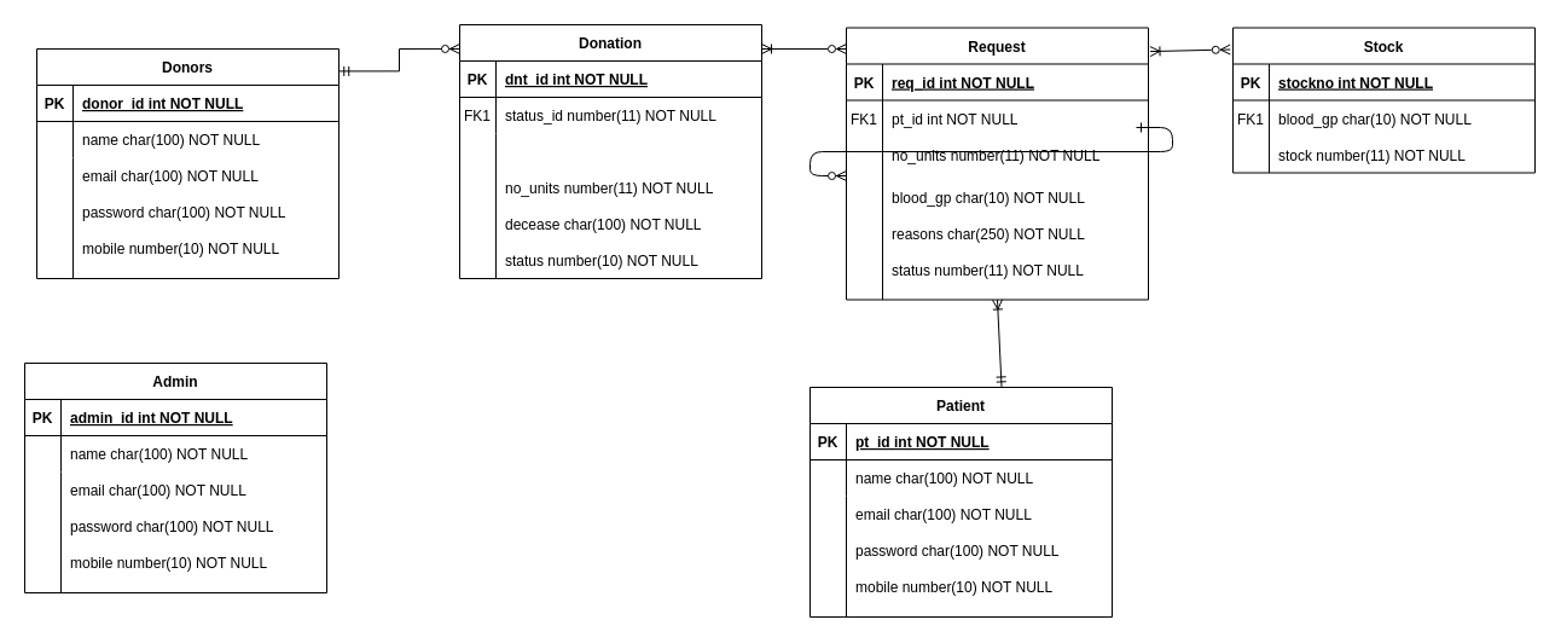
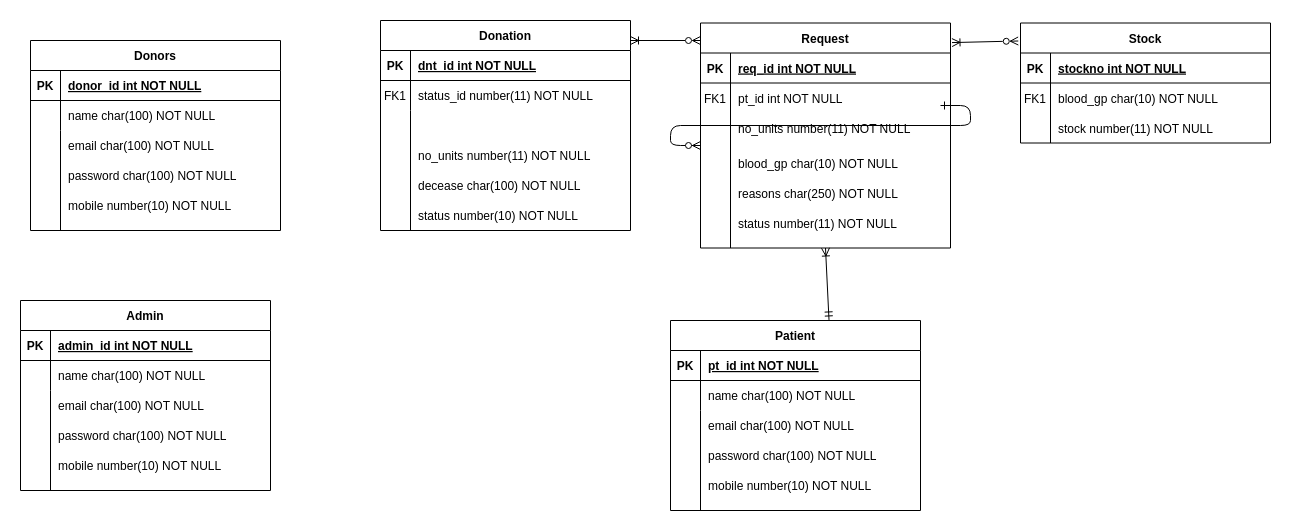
  <mxCell id="0" />
  <mxCell id="1" parent="0" />
  <mxCell id="2" value="" style="edgeStyle=entityRelationEdgeStyle;endArrow=ERzeroToMany;startArrow=ERone;endFill=1;startFill=0;" parent="1" edge="1"><mxGeometry width="100" height="100" relative="1" as="geometry"><mxPoint x="940" y="105" as="sourcePoint" /><mxPoint x="700" y="145" as="targetPoint" /></mxGeometry></mxCell>
  <mxCell id="3" value="Stock" style="shape=table;startSize=30;container=1;collapsible=1;childLayout=tableLayout;fixedRows=1;rowLines=0;fontStyle=1;align=center;resizeLast=1;" parent="1" vertex="1"><mxGeometry x="1020" y="22.5" width="250" height="120" as="geometry" /></mxCell>
  <mxCell id="4" value="" style="shape=partialRectangle;collapsible=0;dropTarget=0;pointerEvents=0;fillColor=none;points=[[0,0.5],[1,0.5]];portConstraint=eastwest;top=0;left=0;right=0;bottom=1;" parent="3" vertex="1"><mxGeometry y="30" width="250" height="30" as="geometry" /></mxCell>
  <mxCell id="5" value="PK" style="shape=partialRectangle;overflow=hidden;connectable=0;fillColor=none;top=0;left=0;bottom=0;right=0;fontStyle=1;" parent="4" vertex="1"><mxGeometry width="30" height="30" as="geometry"><mxRectangle width="30" height="30" as="alternateBounds" /></mxGeometry></mxCell>
  <mxCell id="6" value="stockno int NOT NULL " style="shape=partialRectangle;overflow=hidden;connectable=0;fillColor=none;top=0;left=0;bottom=0;right=0;align=left;spacingLeft=6;fontStyle=5;" parent="4" vertex="1"><mxGeometry x="30" width="220" height="30" as="geometry"><mxRectangle width="220" height="30" as="alternateBounds" /></mxGeometry></mxCell>
  <mxCell id="7" value="" style="shape=partialRectangle;collapsible=0;dropTarget=0;pointerEvents=0;fillColor=none;points=[[0,0.5],[1,0.5]];portConstraint=eastwest;top=0;left=0;right=0;bottom=0;" parent="3" vertex="1"><mxGeometry y="60" width="250" height="30" as="geometry" /></mxCell>
  <mxCell id="8" value="FK1" style="shape=partialRectangle;overflow=hidden;connectable=0;fillColor=none;top=0;left=0;bottom=0;right=0;" parent="7" vertex="1"><mxGeometry width="30" height="30" as="geometry"><mxRectangle width="30" height="30" as="alternateBounds" /></mxGeometry></mxCell>
  <mxCell id="9" value="blood_gp char(10) NOT NULL" style="shape=partialRectangle;overflow=hidden;connectable=0;fillColor=none;top=0;left=0;bottom=0;right=0;align=left;spacingLeft=6;" parent="7" vertex="1"><mxGeometry x="30" width="220" height="30" as="geometry"><mxRectangle width="220" height="30" as="alternateBounds" /></mxGeometry></mxCell>
  <mxCell id="10" value="" style="shape=partialRectangle;collapsible=0;dropTarget=0;pointerEvents=0;fillColor=none;points=[[0,0.5],[1,0.5]];portConstraint=eastwest;top=0;left=0;right=0;bottom=0;" parent="3" vertex="1"><mxGeometry y="90" width="250" height="30" as="geometry" /></mxCell>
  <mxCell id="11" value="" style="shape=partialRectangle;overflow=hidden;connectable=0;fillColor=none;top=0;left=0;bottom=0;right=0;" parent="10" vertex="1"><mxGeometry width="30" height="30" as="geometry"><mxRectangle width="30" height="30" as="alternateBounds" /></mxGeometry></mxCell>
  <mxCell id="12" value="stock number(11) NOT NULL" style="shape=partialRectangle;overflow=hidden;connectable=0;fillColor=none;top=0;left=0;bottom=0;right=0;align=left;spacingLeft=6;" parent="10" vertex="1"><mxGeometry x="30" width="220" height="30" as="geometry"><mxRectangle width="220" height="30" as="alternateBounds" /></mxGeometry></mxCell>
  <mxCell id="13" value="" style="group" parent="1" vertex="1" connectable="0"><mxGeometry x="670" y="320" width="250" height="190" as="geometry" /></mxCell>
  <mxCell id="14" value="Patient" style="shape=table;startSize=30;container=1;collapsible=1;childLayout=tableLayout;fixedRows=1;rowLines=0;fontStyle=1;align=center;resizeLast=1;" parent="13" vertex="1"><mxGeometry width="250" height="190" as="geometry" /></mxCell>
  <mxCell id="15" value="" style="shape=partialRectangle;collapsible=0;dropTarget=0;pointerEvents=0;fillColor=none;points=[[0,0.5],[1,0.5]];portConstraint=eastwest;top=0;left=0;right=0;bottom=1;" parent="14" vertex="1"><mxGeometry y="30" width="250" height="30" as="geometry" /></mxCell>
  <mxCell id="16" value="PK" style="shape=partialRectangle;overflow=hidden;connectable=0;fillColor=none;top=0;left=0;bottom=0;right=0;fontStyle=1;" parent="15" vertex="1"><mxGeometry width="30" height="30" as="geometry"><mxRectangle width="30" height="30" as="alternateBounds" /></mxGeometry></mxCell>
  <mxCell id="17" value="pt_id int NOT NULL " style="shape=partialRectangle;overflow=hidden;connectable=0;fillColor=none;top=0;left=0;bottom=0;right=0;align=left;spacingLeft=6;fontStyle=5;" parent="15" vertex="1"><mxGeometry x="30" width="220" height="30" as="geometry"><mxRectangle width="220" height="30" as="alternateBounds" /></mxGeometry></mxCell>
  <mxCell id="18" value="" style="shape=partialRectangle;collapsible=0;dropTarget=0;pointerEvents=0;fillColor=none;points=[[0,0.5],[1,0.5]];portConstraint=eastwest;top=0;left=0;right=0;bottom=0;" parent="14" vertex="1"><mxGeometry y="60" width="250" height="30" as="geometry" /></mxCell>
  <mxCell id="19" value="" style="shape=partialRectangle;overflow=hidden;connectable=0;fillColor=none;top=0;left=0;bottom=0;right=0;" parent="18" vertex="1"><mxGeometry width="30" height="30" as="geometry"><mxRectangle width="30" height="30" as="alternateBounds" /></mxGeometry></mxCell>
  <mxCell id="20" value="name char(100) NOT NULL" style="shape=partialRectangle;overflow=hidden;connectable=0;fillColor=none;top=0;left=0;bottom=0;right=0;align=left;spacingLeft=6;" parent="18" vertex="1"><mxGeometry x="30" width="220" height="30" as="geometry"><mxRectangle width="220" height="30" as="alternateBounds" /></mxGeometry></mxCell>
  <mxCell id="21" value="email char(100) NOT NULL" style="shape=partialRectangle;overflow=hidden;connectable=0;fillColor=none;top=0;left=0;bottom=0;right=0;align=left;spacingLeft=6;" parent="13" vertex="1"><mxGeometry x="30" y="90" width="220" height="30" as="geometry"><mxRectangle width="220" height="30" as="alternateBounds" /></mxGeometry></mxCell>
  <mxCell id="22" value="password char(100) NOT NULL" style="shape=partialRectangle;overflow=hidden;connectable=0;fillColor=none;top=0;left=0;bottom=0;right=0;align=left;spacingLeft=6;" parent="13" vertex="1"><mxGeometry x="30" y="120" width="220" height="30" as="geometry"><mxRectangle width="220" height="30" as="alternateBounds" /></mxGeometry></mxCell>
  <mxCell id="23" value="mobile number(10) NOT NULL" style="shape=partialRectangle;overflow=hidden;connectable=0;fillColor=none;top=0;left=0;bottom=0;right=0;align=left;spacingLeft=6;" parent="13" vertex="1"><mxGeometry x="30" y="150" width="220" height="30" as="geometry"><mxRectangle width="220" height="30" as="alternateBounds" /></mxGeometry></mxCell>
  <mxCell id="24" value="" style="endArrow=none;html=1;rounded=0;entryX=0.12;entryY=1;entryDx=0;entryDy=0;entryPerimeter=0;" parent="13" target="18" edge="1"><mxGeometry width="50" height="50" relative="1" as="geometry"><mxPoint x="30" y="190" as="sourcePoint" /><mxPoint x="210" y="100" as="targetPoint" /></mxGeometry></mxCell>
  <mxCell id="25" value="" style="group" parent="1" vertex="1" connectable="0"><mxGeometry x="30" y="40" width="250" height="190" as="geometry" /></mxCell>
  <mxCell id="26" value="Donors" style="shape=table;startSize=30;container=1;collapsible=1;childLayout=tableLayout;fixedRows=1;rowLines=0;fontStyle=1;align=center;resizeLast=1;" parent="25" vertex="1"><mxGeometry width="250" height="190" as="geometry" /></mxCell>
  <mxCell id="27" value="" style="shape=partialRectangle;collapsible=0;dropTarget=0;pointerEvents=0;fillColor=none;points=[[0,0.5],[1,0.5]];portConstraint=eastwest;top=0;left=0;right=0;bottom=1;" parent="26" vertex="1"><mxGeometry y="30" width="250" height="30" as="geometry" /></mxCell>
  <mxCell id="28" value="PK" style="shape=partialRectangle;overflow=hidden;connectable=0;fillColor=none;top=0;left=0;bottom=0;right=0;fontStyle=1;" parent="27" vertex="1"><mxGeometry width="30" height="30" as="geometry"><mxRectangle width="30" height="30" as="alternateBounds" /></mxGeometry></mxCell>
  <mxCell id="29" value="donor_id int NOT NULL " style="shape=partialRectangle;overflow=hidden;connectable=0;fillColor=none;top=0;left=0;bottom=0;right=0;align=left;spacingLeft=6;fontStyle=5;" parent="27" vertex="1"><mxGeometry x="30" width="220" height="30" as="geometry"><mxRectangle width="220" height="30" as="alternateBounds" /></mxGeometry></mxCell>
  <mxCell id="30" value="" style="shape=partialRectangle;collapsible=0;dropTarget=0;pointerEvents=0;fillColor=none;points=[[0,0.5],[1,0.5]];portConstraint=eastwest;top=0;left=0;right=0;bottom=0;" parent="26" vertex="1"><mxGeometry y="60" width="250" height="30" as="geometry" /></mxCell>
  <mxCell id="31" value="" style="shape=partialRectangle;overflow=hidden;connectable=0;fillColor=none;top=0;left=0;bottom=0;right=0;" parent="30" vertex="1"><mxGeometry width="30" height="30" as="geometry"><mxRectangle width="30" height="30" as="alternateBounds" /></mxGeometry></mxCell>
  <mxCell id="32" value="name char(100) NOT NULL" style="shape=partialRectangle;overflow=hidden;connectable=0;fillColor=none;top=0;left=0;bottom=0;right=0;align=left;spacingLeft=6;" parent="30" vertex="1"><mxGeometry x="30" width="220" height="30" as="geometry"><mxRectangle width="220" height="30" as="alternateBounds" /></mxGeometry></mxCell>
  <mxCell id="33" value="email char(100) NOT NULL" style="shape=partialRectangle;overflow=hidden;connectable=0;fillColor=none;top=0;left=0;bottom=0;right=0;align=left;spacingLeft=6;" parent="25" vertex="1"><mxGeometry x="30" y="90" width="220" height="30" as="geometry"><mxRectangle width="220" height="30" as="alternateBounds" /></mxGeometry></mxCell>
  <mxCell id="34" value="password char(100) NOT NULL" style="shape=partialRectangle;overflow=hidden;connectable=0;fillColor=none;top=0;left=0;bottom=0;right=0;align=left;spacingLeft=6;" parent="25" vertex="1"><mxGeometry x="30" y="120" width="220" height="30" as="geometry"><mxRectangle width="220" height="30" as="alternateBounds" /></mxGeometry></mxCell>
  <mxCell id="35" value="mobile number(10) NOT NULL" style="shape=partialRectangle;overflow=hidden;connectable=0;fillColor=none;top=0;left=0;bottom=0;right=0;align=left;spacingLeft=6;" parent="25" vertex="1"><mxGeometry x="30" y="150" width="220" height="30" as="geometry"><mxRectangle width="220" height="30" as="alternateBounds" /></mxGeometry></mxCell>
  <mxCell id="36" value="" style="endArrow=none;html=1;rounded=0;entryX=0.12;entryY=1;entryDx=0;entryDy=0;entryPerimeter=0;" parent="25" target="30" edge="1"><mxGeometry width="50" height="50" relative="1" as="geometry"><mxPoint x="30" y="190" as="sourcePoint" /><mxPoint x="210" y="100" as="targetPoint" /></mxGeometry></mxCell>
  <mxCell id="37" value="" style="group" parent="1" vertex="1" connectable="0"><mxGeometry x="380" y="20" width="250" height="210" as="geometry" /></mxCell>
  <mxCell id="38" value="Donation" style="shape=table;startSize=30;container=1;collapsible=1;childLayout=tableLayout;fixedRows=1;rowLines=0;fontStyle=1;align=center;resizeLast=1;" parent="37" vertex="1"><mxGeometry width="250" height="210" as="geometry" /></mxCell>
  <mxCell id="39" value="" style="shape=partialRectangle;collapsible=0;dropTarget=0;pointerEvents=0;fillColor=none;points=[[0,0.5],[1,0.5]];portConstraint=eastwest;top=0;left=0;right=0;bottom=1;" parent="38" vertex="1"><mxGeometry y="30" width="250" height="30" as="geometry" /></mxCell>
  <mxCell id="40" value="PK" style="shape=partialRectangle;overflow=hidden;connectable=0;fillColor=none;top=0;left=0;bottom=0;right=0;fontStyle=1;" parent="39" vertex="1"><mxGeometry width="30" height="30" as="geometry"><mxRectangle width="30" height="30" as="alternateBounds" /></mxGeometry></mxCell>
  <mxCell id="41" value="dnt_id int NOT NULL " style="shape=partialRectangle;overflow=hidden;connectable=0;fillColor=none;top=0;left=0;bottom=0;right=0;align=left;spacingLeft=6;fontStyle=5;" parent="39" vertex="1"><mxGeometry x="30" width="220" height="30" as="geometry"><mxRectangle width="220" height="30" as="alternateBounds" /></mxGeometry></mxCell>
  <mxCell id="42" value="" style="shape=partialRectangle;collapsible=0;dropTarget=0;pointerEvents=0;fillColor=none;points=[[0,0.5],[1,0.5]];portConstraint=eastwest;top=0;left=0;right=0;bottom=0;" parent="38" vertex="1"><mxGeometry y="60" width="250" height="30" as="geometry" /></mxCell>
  <mxCell id="43" value="" style="shape=partialRectangle;overflow=hidden;connectable=0;fillColor=none;top=0;left=0;bottom=0;right=0;" parent="42" vertex="1"><mxGeometry width="30" height="30" as="geometry"><mxRectangle width="30" height="30" as="alternateBounds" /></mxGeometry></mxCell>
  <mxCell id="44" value="status_id number(11) NOT NULL" style="shape=partialRectangle;overflow=hidden;connectable=0;fillColor=none;top=0;left=0;bottom=0;right=0;align=left;spacingLeft=6;" parent="42" vertex="1"><mxGeometry x="30" width="220" height="30" as="geometry"><mxRectangle width="220" height="30" as="alternateBounds" /></mxGeometry></mxCell>
  <mxCell id="45" value="no_units number(11) NOT NULL" style="shape=partialRectangle;overflow=hidden;connectable=0;fillColor=none;top=0;left=0;bottom=0;right=0;align=left;spacingLeft=6;" parent="37" vertex="1"><mxGeometry x="30" y="120" width="220" height="30" as="geometry"><mxRectangle width="220" height="30" as="alternateBounds" /></mxGeometry></mxCell>
  <mxCell id="46" value="decease char(100) NOT NULL" style="shape=partialRectangle;overflow=hidden;connectable=0;fillColor=none;top=0;left=0;bottom=0;right=0;align=left;spacingLeft=6;" parent="37" vertex="1"><mxGeometry x="30" y="150" width="220" height="30" as="geometry"><mxRectangle width="220" height="30" as="alternateBounds" /></mxGeometry></mxCell>
  <mxCell id="47" value="status number(10) NOT NULL" style="shape=partialRectangle;overflow=hidden;connectable=0;fillColor=none;top=0;left=0;bottom=0;right=0;align=left;spacingLeft=6;" parent="37" vertex="1"><mxGeometry x="30" y="180" width="220" height="30" as="geometry"><mxRectangle width="220" height="30" as="alternateBounds" /></mxGeometry></mxCell>
  <mxCell id="48" value="" style="endArrow=none;html=1;rounded=0;" parent="37" edge="1"><mxGeometry width="50" height="50" relative="1" as="geometry"><mxPoint x="30" y="210" as="sourcePoint" /><mxPoint x="30" y="90" as="targetPoint" /></mxGeometry></mxCell>
  <mxCell id="49" value="FK1" style="shape=partialRectangle;overflow=hidden;connectable=0;fillColor=none;top=0;left=0;bottom=0;right=0;" parent="37" vertex="1"><mxGeometry y="60" width="30" height="30" as="geometry"><mxRectangle width="30" height="30" as="alternateBounds" /></mxGeometry></mxCell>
  <mxCell id="50" value="" style="group" parent="1" vertex="1" connectable="0"><mxGeometry x="700" y="22.5" width="250" height="225" as="geometry" /></mxCell>
  <mxCell id="51" value="Request" style="shape=table;startSize=30;container=1;collapsible=1;childLayout=tableLayout;fixedRows=1;rowLines=0;fontStyle=1;align=center;resizeLast=1;" parent="50" vertex="1"><mxGeometry width="250" height="225" as="geometry" /></mxCell>
  <mxCell id="52" value="" style="shape=partialRectangle;collapsible=0;dropTarget=0;pointerEvents=0;fillColor=none;points=[[0,0.5],[1,0.5]];portConstraint=eastwest;top=0;left=0;right=0;bottom=1;" parent="51" vertex="1"><mxGeometry y="30" width="250" height="30" as="geometry" /></mxCell>
  <mxCell id="53" value="PK" style="shape=partialRectangle;overflow=hidden;connectable=0;fillColor=none;top=0;left=0;bottom=0;right=0;fontStyle=1;" parent="52" vertex="1"><mxGeometry width="30" height="30" as="geometry"><mxRectangle width="30" height="30" as="alternateBounds" /></mxGeometry></mxCell>
  <mxCell id="54" value="req_id int NOT NULL " style="shape=partialRectangle;overflow=hidden;connectable=0;fillColor=none;top=0;left=0;bottom=0;right=0;align=left;spacingLeft=6;fontStyle=5;" parent="52" vertex="1"><mxGeometry x="30" width="220" height="30" as="geometry"><mxRectangle width="220" height="30" as="alternateBounds" /></mxGeometry></mxCell>
  <mxCell id="55" value="" style="shape=partialRectangle;collapsible=0;dropTarget=0;pointerEvents=0;fillColor=none;points=[[0,0.5],[1,0.5]];portConstraint=eastwest;top=0;left=0;right=0;bottom=0;" parent="51" vertex="1"><mxGeometry y="60" width="250" height="30" as="geometry" /></mxCell>
  <mxCell id="56" value="FK1" style="shape=partialRectangle;overflow=hidden;connectable=0;fillColor=none;top=0;left=0;bottom=0;right=0;" parent="55" vertex="1"><mxGeometry width="30" height="30" as="geometry"><mxRectangle width="30" height="30" as="alternateBounds" /></mxGeometry></mxCell>
  <mxCell id="57" value="pt_id int NOT NULL" style="shape=partialRectangle;overflow=hidden;connectable=0;fillColor=none;top=0;left=0;bottom=0;right=0;align=left;spacingLeft=6;" parent="55" vertex="1"><mxGeometry x="30" width="220" height="30" as="geometry"><mxRectangle width="220" height="30" as="alternateBounds" /></mxGeometry></mxCell>
  <mxCell id="58" value="" style="shape=partialRectangle;collapsible=0;dropTarget=0;pointerEvents=0;fillColor=none;points=[[0,0.5],[1,0.5]];portConstraint=eastwest;top=0;left=0;right=0;bottom=0;" parent="51" vertex="1"><mxGeometry y="90" width="250" height="30" as="geometry" /></mxCell>
  <mxCell id="59" value="" style="shape=partialRectangle;overflow=hidden;connectable=0;fillColor=none;top=0;left=0;bottom=0;right=0;" parent="58" vertex="1"><mxGeometry width="30" height="30" as="geometry"><mxRectangle width="30" height="30" as="alternateBounds" /></mxGeometry></mxCell>
  <mxCell id="60" value="no_units number(11) NOT NULL" style="shape=partialRectangle;overflow=hidden;connectable=0;fillColor=none;top=0;left=0;bottom=0;right=0;align=left;spacingLeft=6;" parent="58" vertex="1"><mxGeometry x="30" width="220" height="30" as="geometry"><mxRectangle width="220" height="30" as="alternateBounds" /></mxGeometry></mxCell>
  <mxCell id="61" value="blood_gp char(10) NOT NULL" style="shape=partialRectangle;overflow=hidden;connectable=0;fillColor=none;top=0;left=0;bottom=0;right=0;align=left;spacingLeft=6;" parent="50" vertex="1"><mxGeometry x="30" y="125" width="220" height="30" as="geometry"><mxRectangle width="220" height="30" as="alternateBounds" /></mxGeometry></mxCell>
  <mxCell id="62" value="reasons char(250) NOT NULL" style="shape=partialRectangle;overflow=hidden;connectable=0;fillColor=none;top=0;left=0;bottom=0;right=0;align=left;spacingLeft=6;" parent="50" vertex="1"><mxGeometry x="30" y="155" width="220" height="30" as="geometry"><mxRectangle width="220" height="30" as="alternateBounds" /></mxGeometry></mxCell>
  <mxCell id="63" value="status number(11) NOT NULL" style="shape=partialRectangle;overflow=hidden;connectable=0;fillColor=none;top=0;left=0;bottom=0;right=0;align=left;spacingLeft=6;" parent="50" vertex="1"><mxGeometry x="30" y="185" width="220" height="30" as="geometry"><mxRectangle width="220" height="30" as="alternateBounds" /></mxGeometry></mxCell>
  <mxCell id="64" value="" style="endArrow=none;html=1;rounded=0;entryX=0.12;entryY=0.968;entryDx=0;entryDy=0;entryPerimeter=0;" parent="50" target="58" edge="1"><mxGeometry width="50" height="50" relative="1" as="geometry"><mxPoint x="30" y="225" as="sourcePoint" /><mxPoint x="40" y="145" as="targetPoint" /></mxGeometry></mxCell>
- <mxCell id="65" value="" style="edgeStyle=orthogonalEdgeStyle;fontSize=12;html=1;endArrow=ERzeroToMany;endFill=1;rounded=0;exitX=1.001;exitY=0.097;exitDx=0;exitDy=0;exitPerimeter=0;entryX=0;entryY=0.095;entryDx=0;entryDy=0;entryPerimeter=0;startArrow=ERmandOne;startFill=0;" parent="1" source="26" target="38" edge="1"><mxGeometry width="100" height="100" relative="1" as="geometry"><mxPoint x="280" y="140" as="sourcePoint" /><mxPoint x="380" y="40" as="targetPoint" /></mxGeometry></mxCell>
  <mxCell id="66" value="" style="edgeStyle=none;orthogonalLoop=1;jettySize=auto;html=1;rounded=0;exitX=0.634;exitY=-0.003;exitDx=0;exitDy=0;exitPerimeter=0;startArrow=ERmandOne;startFill=0;endArrow=ERoneToMany;endFill=0;entryX=0.5;entryY=1;entryDx=0;entryDy=0;" parent="1" source="14" target="51" edge="1"><mxGeometry width="80" relative="1" as="geometry"><mxPoint x="780" y="190" as="sourcePoint" /><mxPoint x="830" y="250" as="targetPoint" /><Array as="points" /></mxGeometry></mxCell>
  <mxCell id="67" value="" style="edgeStyle=none;orthogonalLoop=1;jettySize=auto;html=1;rounded=0;entryX=-0.009;entryY=0.15;entryDx=0;entryDy=0;entryPerimeter=0;exitX=1.006;exitY=0.087;exitDx=0;exitDy=0;exitPerimeter=0;endArrow=ERzeroToMany;endFill=0;startArrow=ERoneToMany;startFill=0;" parent="1" source="51" target="3" edge="1"><mxGeometry width="80" relative="1" as="geometry"><mxPoint x="950" y="50" as="sourcePoint" /><mxPoint x="1030" y="50" as="targetPoint" /><Array as="points" /></mxGeometry></mxCell>
  <mxCell id="68" value="" style="edgeStyle=none;orthogonalLoop=1;jettySize=auto;html=1;rounded=0;endArrow=ERzeroToMany;endFill=0;startArrow=ERoneToMany;startFill=0;" parent="1" edge="1"><mxGeometry width="80" relative="1" as="geometry"><mxPoint x="630" y="40" as="sourcePoint" /><mxPoint x="700" y="40" as="targetPoint" /><Array as="points" /></mxGeometry></mxCell>
  <mxCell id="69" value="" style="group" vertex="1" connectable="0" parent="1"><mxGeometry x="20" y="300" width="250" height="190" as="geometry" /></mxCell>
  <mxCell id="70" value="Admin" style="shape=table;startSize=30;container=1;collapsible=1;childLayout=tableLayout;fixedRows=1;rowLines=0;fontStyle=1;align=center;resizeLast=1;" vertex="1" parent="69"><mxGeometry width="250" height="190" as="geometry" /></mxCell>
  <mxCell id="71" value="" style="shape=partialRectangle;collapsible=0;dropTarget=0;pointerEvents=0;fillColor=none;points=[[0,0.5],[1,0.5]];portConstraint=eastwest;top=0;left=0;right=0;bottom=1;" vertex="1" parent="70"><mxGeometry y="30" width="250" height="30" as="geometry" /></mxCell>
  <mxCell id="72" value="PK" style="shape=partialRectangle;overflow=hidden;connectable=0;fillColor=none;top=0;left=0;bottom=0;right=0;fontStyle=1;" vertex="1" parent="71"><mxGeometry width="30" height="30" as="geometry"><mxRectangle width="30" height="30" as="alternateBounds" /></mxGeometry></mxCell>
  <mxCell id="73" value="admin_id int NOT NULL " style="shape=partialRectangle;overflow=hidden;connectable=0;fillColor=none;top=0;left=0;bottom=0;right=0;align=left;spacingLeft=6;fontStyle=5;" vertex="1" parent="71"><mxGeometry x="30" width="220" height="30" as="geometry"><mxRectangle width="220" height="30" as="alternateBounds" /></mxGeometry></mxCell>
  <mxCell id="74" value="" style="shape=partialRectangle;collapsible=0;dropTarget=0;pointerEvents=0;fillColor=none;points=[[0,0.5],[1,0.5]];portConstraint=eastwest;top=0;left=0;right=0;bottom=0;" vertex="1" parent="70"><mxGeometry y="60" width="250" height="30" as="geometry" /></mxCell>
  <mxCell id="75" value="" style="shape=partialRectangle;overflow=hidden;connectable=0;fillColor=none;top=0;left=0;bottom=0;right=0;" vertex="1" parent="74"><mxGeometry width="30" height="30" as="geometry"><mxRectangle width="30" height="30" as="alternateBounds" /></mxGeometry></mxCell>
  <mxCell id="76" value="name char(100) NOT NULL" style="shape=partialRectangle;overflow=hidden;connectable=0;fillColor=none;top=0;left=0;bottom=0;right=0;align=left;spacingLeft=6;" vertex="1" parent="74"><mxGeometry x="30" width="220" height="30" as="geometry"><mxRectangle width="220" height="30" as="alternateBounds" /></mxGeometry></mxCell>
  <mxCell id="77" value="email char(100) NOT NULL" style="shape=partialRectangle;overflow=hidden;connectable=0;fillColor=none;top=0;left=0;bottom=0;right=0;align=left;spacingLeft=6;" vertex="1" parent="69"><mxGeometry x="30" y="90" width="220" height="30" as="geometry"><mxRectangle width="220" height="30" as="alternateBounds" /></mxGeometry></mxCell>
  <mxCell id="78" value="password char(100) NOT NULL" style="shape=partialRectangle;overflow=hidden;connectable=0;fillColor=none;top=0;left=0;bottom=0;right=0;align=left;spacingLeft=6;" vertex="1" parent="69"><mxGeometry x="30" y="120" width="220" height="30" as="geometry"><mxRectangle width="220" height="30" as="alternateBounds" /></mxGeometry></mxCell>
  <mxCell id="79" value="mobile number(10) NOT NULL" style="shape=partialRectangle;overflow=hidden;connectable=0;fillColor=none;top=0;left=0;bottom=0;right=0;align=left;spacingLeft=6;" vertex="1" parent="69"><mxGeometry x="30" y="150" width="220" height="30" as="geometry"><mxRectangle width="220" height="30" as="alternateBounds" /></mxGeometry></mxCell>
  <mxCell id="80" value="" style="endArrow=none;html=1;rounded=0;entryX=0.12;entryY=1;entryDx=0;entryDy=0;entryPerimeter=0;" edge="1" parent="69" target="74"><mxGeometry width="50" height="50" relative="1" as="geometry"><mxPoint x="30" y="190" as="sourcePoint" /><mxPoint x="210" y="100" as="targetPoint" /></mxGeometry></mxCell>
